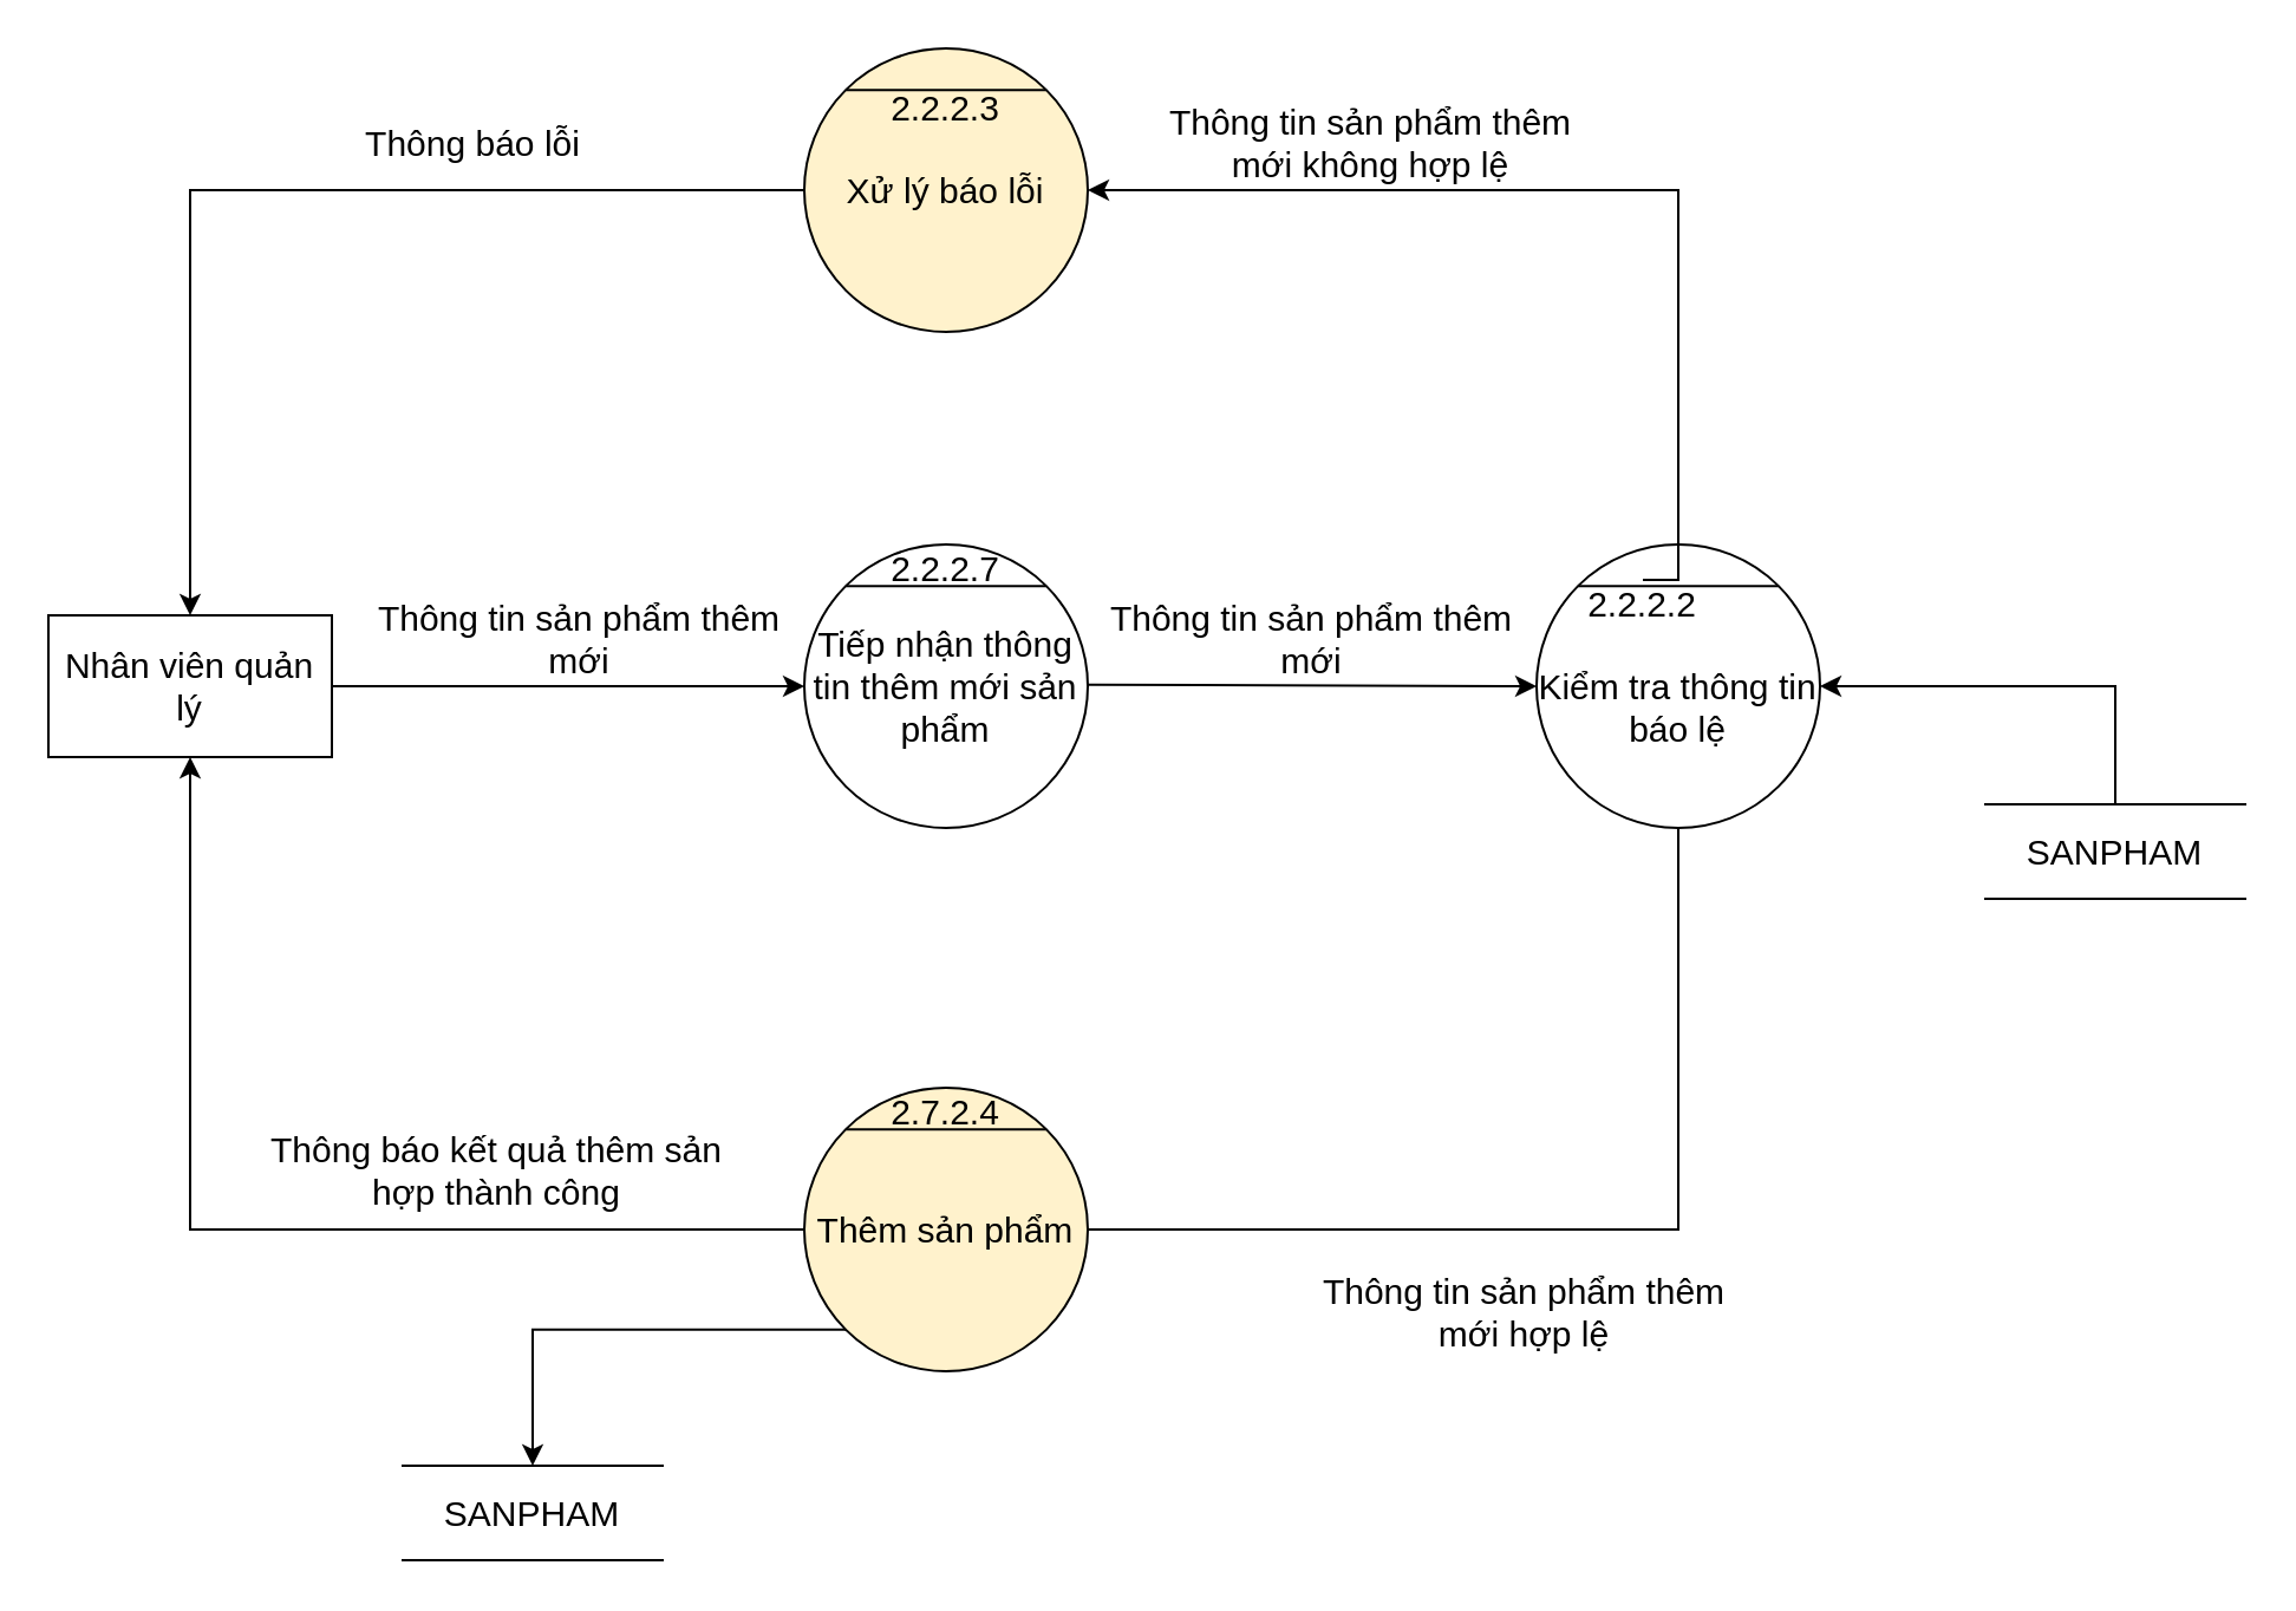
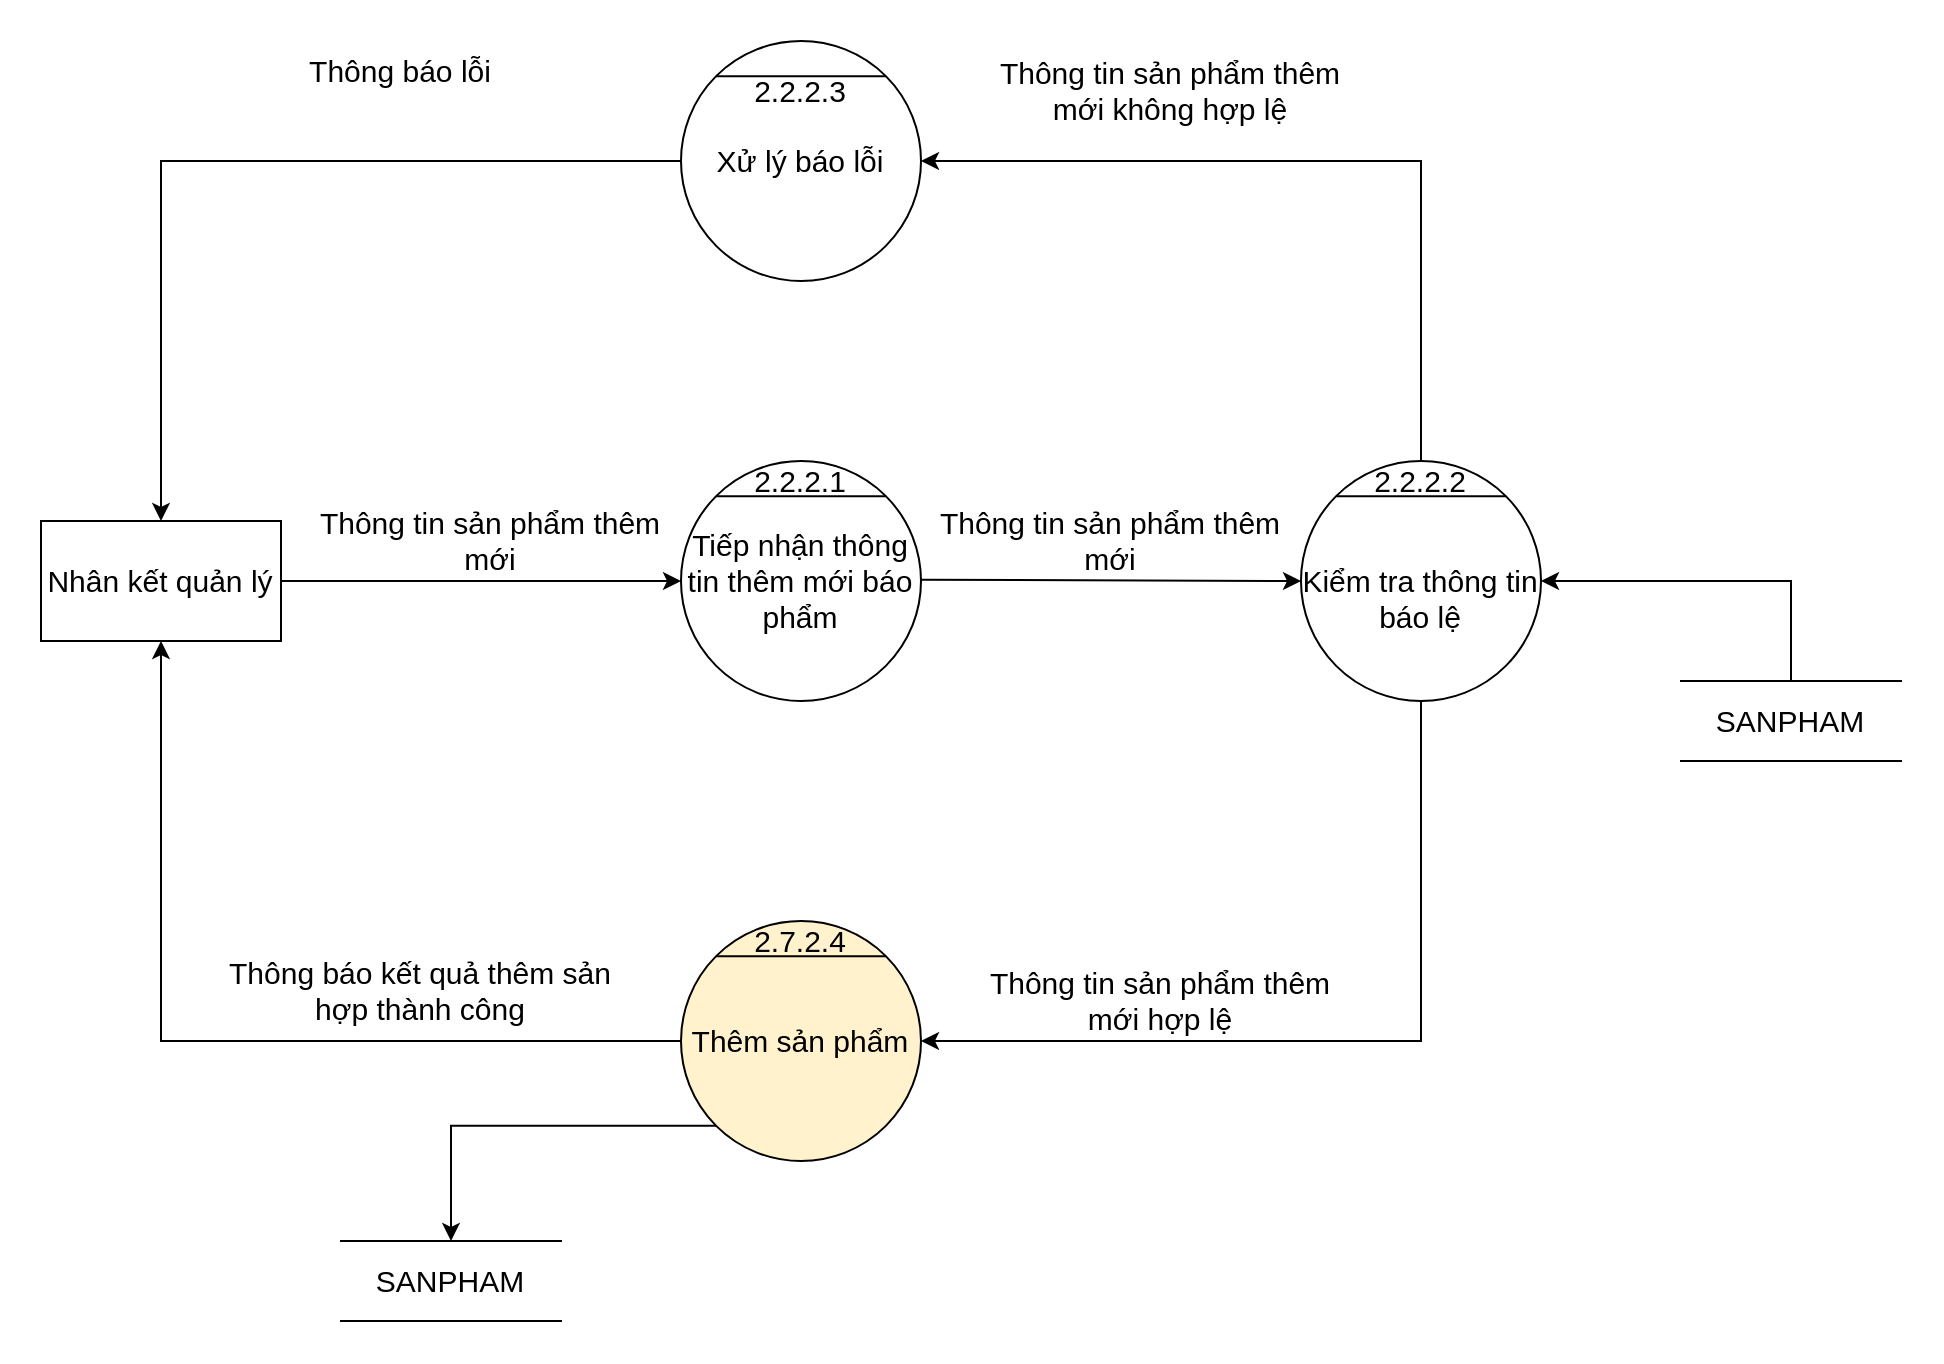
  <mxCell id="0" />
  <mxCell id="1" parent="0" />
- <mxCell id="2" value="Tiếp nhận thông tin thêm mới sản phẩm" style="ellipse;whiteSpace=wrap;html=1;aspect=fixed;fontSize=15;" parent="1" vertex="1"><mxGeometry x="340" y="230" width="120" height="120" as="geometry" /></mxCell>
+ <mxCell id="2" value="Tiếp nhận thông tin thêm mới báo phẩm" style="ellipse;whiteSpace=wrap;html=1;aspect=fixed;fontSize=15;" parent="1" vertex="1"><mxGeometry x="340" y="230" width="120" height="120" as="geometry" /></mxCell>
  <mxCell id="3" value="" style="endArrow=none;html=1;rounded=0;exitX=0;exitY=0;exitDx=0;exitDy=0;entryX=1;entryY=0;entryDx=0;entryDy=0;fontSize=15;" parent="1" source="2" target="2" edge="1"><mxGeometry width="50" height="50" relative="1" as="geometry"><mxPoint x="620" y="270" as="sourcePoint" /><mxPoint x="670" y="220" as="targetPoint" /></mxGeometry></mxCell>
- <mxCell id="4" value="2.2.2.7" style="text;html=1;strokeColor=none;fillColor=none;align=center;verticalAlign=middle;whiteSpace=wrap;rounded=0;fontSize=15;" parent="1" vertex="1"><mxGeometry x="380" y="230" width="40" height="20" as="geometry" /></mxCell>
- <mxCell id="5" value="Nhân viên quản lý" style="rounded=0;whiteSpace=wrap;html=1;fontSize=15;" parent="1" vertex="1"><mxGeometry x="20" y="260" width="120" height="60" as="geometry" /></mxCell>
+ <mxCell id="4" value="2.2.2.1" style="text;html=1;strokeColor=none;fillColor=none;align=center;verticalAlign=middle;whiteSpace=wrap;rounded=0;fontSize=15;" parent="1" vertex="1"><mxGeometry x="380" y="230" width="40" height="20" as="geometry" /></mxCell>
+ <mxCell id="5" value="Nhân kết quản lý" style="rounded=0;whiteSpace=wrap;html=1;fontSize=15;" parent="1" vertex="1"><mxGeometry x="20" y="260" width="120" height="60" as="geometry" /></mxCell>
  <mxCell id="6" value="" style="endArrow=classic;html=1;rounded=0;exitX=1;exitY=0.5;exitDx=0;exitDy=0;entryX=0;entryY=0.5;entryDx=0;entryDy=0;fontSize=15;" parent="1" source="5" target="2" edge="1"><mxGeometry width="50" height="50" relative="1" as="geometry"><mxPoint x="290" y="310" as="sourcePoint" /><mxPoint x="340" y="260" as="targetPoint" /></mxGeometry></mxCell>
  <mxCell id="7" value="" style="endArrow=classic;html=1;rounded=0;exitX=1;exitY=0.5;exitDx=0;exitDy=0;fontSize=15;entryX=0;entryY=0.5;entryDx=0;entryDy=0;" parent="1" target="8" edge="1"><mxGeometry width="50" height="50" relative="1" as="geometry"><mxPoint x="460" y="289.41" as="sourcePoint" /><mxPoint x="580" y="289" as="targetPoint" /></mxGeometry></mxCell>
  <mxCell id="8" value="&lt;br&gt;Kiểm tra thông tin báo lệ" style="ellipse;whiteSpace=wrap;html=1;aspect=fixed;fontSize=15;" parent="1" vertex="1"><mxGeometry x="650" y="230" width="120" height="120" as="geometry" /></mxCell>
  <mxCell id="9" value="" style="endArrow=none;html=1;rounded=0;exitX=0;exitY=0;exitDx=0;exitDy=0;entryX=1;entryY=0;entryDx=0;entryDy=0;fontSize=15;" parent="1" source="8" target="8" edge="1"><mxGeometry width="50" height="50" relative="1" as="geometry"><mxPoint x="870" y="270" as="sourcePoint" /><mxPoint x="920" y="220" as="targetPoint" /></mxGeometry></mxCell>
- <mxCell id="10" value="2.2.2.2" style="text;html=1;strokeColor=none;fillColor=none;align=center;verticalAlign=middle;whiteSpace=wrap;rounded=0;fontSize=15;" parent="1" vertex="1"><mxGeometry x="675" y="245" width="40" height="20" as="geometry" /></mxCell>
+ <mxCell id="10" value="2.2.2.2" style="text;html=1;strokeColor=none;fillColor=none;align=center;verticalAlign=middle;whiteSpace=wrap;rounded=0;fontSize=15;" parent="1" vertex="1"><mxGeometry x="690" y="230" width="40" height="20" as="geometry" /></mxCell>
  <mxCell id="11" value="Thêm sản phẩm" style="ellipse;whiteSpace=wrap;html=1;aspect=fixed;fontSize=15;fillColor=#fff2cc;" parent="1" vertex="1"><mxGeometry x="340" y="460" width="120" height="120" as="geometry" /></mxCell>
  <mxCell id="12" value="" style="endArrow=none;html=1;rounded=0;exitX=0;exitY=0;exitDx=0;exitDy=0;entryX=1;entryY=0;entryDx=0;entryDy=0;fontSize=15;" parent="1" source="11" target="11" edge="1"><mxGeometry width="50" height="50" relative="1" as="geometry"><mxPoint x="385" y="690" as="sourcePoint" /><mxPoint x="435" y="640" as="targetPoint" /></mxGeometry></mxCell>
  <mxCell id="13" value="2.7.2.4" style="text;html=1;strokeColor=none;fillColor=none;align=center;verticalAlign=middle;whiteSpace=wrap;rounded=0;fontSize=15;" parent="1" vertex="1"><mxGeometry x="380" y="460" width="40" height="20" as="geometry" /></mxCell>
  <mxCell id="14" value="Thông tin sản phẩm thêm mới" style="text;html=1;strokeColor=none;fillColor=none;align=center;verticalAlign=middle;whiteSpace=wrap;rounded=0;fontSize=15;" parent="1" vertex="1"><mxGeometry x="150" y="250" width="190" height="40" as="geometry" /></mxCell>
  <mxCell id="15" value="Thông tin sản phẩm thêm mới" style="text;html=1;strokeColor=none;fillColor=none;align=center;verticalAlign=middle;whiteSpace=wrap;rounded=0;fontSize=15;" parent="1" vertex="1"><mxGeometry x="460" y="250" width="190" height="40" as="geometry" /></mxCell>
- <mxCell id="16" value="" style="edgeStyle=segmentEdgeStyle;endArrow=none;html=1;rounded=0;fontSize=15;exitX=0.5;exitY=1;exitDx=0;exitDy=0;entryX=1;entryY=0.5;entryDx=0;entryDy=0;" parent="1" source="8" target="11" edge="1"><mxGeometry width="50" height="50" relative="1" as="geometry"><mxPoint x="430" y="500" as="sourcePoint" /><mxPoint x="480" y="450" as="targetPoint" /><Array as="points"><mxPoint x="710" y="520" /></Array></mxGeometry></mxCell>
- <mxCell id="17" value="Thông tin sản phẩm thêm mới hợp lệ" style="text;html=1;strokeColor=none;fillColor=none;align=center;verticalAlign=middle;whiteSpace=wrap;rounded=0;fontSize=15;" parent="1" vertex="1"><mxGeometry x="545" y="535" width="200" height="40" as="geometry" /></mxCell>
+ <mxCell id="16" value="" style="edgeStyle=segmentEdgeStyle;endArrow=classic;html=1;rounded=0;fontSize=15;exitX=0.5;exitY=1;exitDx=0;exitDy=0;entryX=1;entryY=0.5;entryDx=0;entryDy=0;" parent="1" source="8" target="11" edge="1"><mxGeometry width="50" height="50" relative="1" as="geometry"><mxPoint x="430" y="500" as="sourcePoint" /><mxPoint x="480" y="450" as="targetPoint" /><Array as="points"><mxPoint x="710" y="520" /></Array></mxGeometry></mxCell>
+ <mxCell id="17" value="Thông tin sản phẩm thêm mới hợp lệ" style="text;html=1;strokeColor=none;fillColor=none;align=center;verticalAlign=middle;whiteSpace=wrap;rounded=0;fontSize=15;" parent="1" vertex="1"><mxGeometry x="480" y="480" width="200" height="40" as="geometry" /></mxCell>
  <mxCell id="18" value="" style="edgeStyle=segmentEdgeStyle;endArrow=classic;html=1;rounded=0;fontSize=15;exitX=0;exitY=0.5;exitDx=0;exitDy=0;entryX=0.5;entryY=1;entryDx=0;entryDy=0;" parent="1" source="11" target="5" edge="1"><mxGeometry width="50" height="50" relative="1" as="geometry"><mxPoint x="430" y="600" as="sourcePoint" /><mxPoint x="480" y="550" as="targetPoint" /></mxGeometry></mxCell>
  <mxCell id="19" value="Thông báo kết quả thêm sản hợp thành công" style="text;html=1;strokeColor=none;fillColor=none;align=center;verticalAlign=middle;whiteSpace=wrap;rounded=0;fontSize=15;" parent="1" vertex="1"><mxGeometry x="110" y="470" width="200" height="50" as="geometry" /></mxCell>
- <mxCell id="20" value="Xử lý báo lỗi" style="ellipse;whiteSpace=wrap;html=1;aspect=fixed;fontSize=15;fillColor=#fff2cc;" parent="1" vertex="1"><mxGeometry x="340" y="20" width="120" height="120" as="geometry" /></mxCell>
+ <mxCell id="20" value="Xử lý báo lỗi" style="ellipse;whiteSpace=wrap;html=1;aspect=fixed;fontSize=15;" parent="1" vertex="1"><mxGeometry x="340" y="20" width="120" height="120" as="geometry" /></mxCell>
  <mxCell id="21" value="" style="endArrow=none;html=1;rounded=0;exitX=0;exitY=0;exitDx=0;exitDy=0;entryX=1;entryY=0;entryDx=0;entryDy=0;fontSize=15;" parent="1" source="20" target="20" edge="1"><mxGeometry width="50" height="50" relative="1" as="geometry"><mxPoint x="385" y="250" as="sourcePoint" /><mxPoint x="435" y="200" as="targetPoint" /></mxGeometry></mxCell>
  <mxCell id="22" value="2.2.2.3" style="text;html=1;strokeColor=none;fillColor=none;align=center;verticalAlign=middle;whiteSpace=wrap;rounded=0;fontSize=15;" parent="1" vertex="1"><mxGeometry x="380" y="35" width="40" height="20" as="geometry" /></mxCell>
  <mxCell id="23" value="" style="edgeStyle=segmentEdgeStyle;endArrow=classic;html=1;rounded=0;exitX=0.5;exitY=0;exitDx=0;exitDy=0;entryX=1;entryY=0.5;entryDx=0;entryDy=0;" parent="1" source="10" target="20" edge="1"><mxGeometry width="50" height="50" relative="1" as="geometry"><mxPoint x="540" y="310" as="sourcePoint" /><mxPoint x="590" y="260" as="targetPoint" /><Array as="points"><mxPoint x="710" y="80" /></Array></mxGeometry></mxCell>
- <mxCell id="24" value="Thông tin sản phẩm thêm mới không hợp lệ" style="text;html=1;strokeColor=none;fillColor=none;align=center;verticalAlign=middle;whiteSpace=wrap;rounded=0;fontSize=15;" parent="1" vertex="1"><mxGeometry x="480" y="40" width="200" height="40" as="geometry" /></mxCell>
+ <mxCell id="24" value="Thông tin sản phẩm thêm mới không hợp lệ" style="text;html=1;strokeColor=none;fillColor=none;align=center;verticalAlign=middle;whiteSpace=wrap;rounded=0;fontSize=15;" parent="1" vertex="1"><mxGeometry x="485" y="25" width="200" height="40" as="geometry" /></mxCell>
  <mxCell id="25" value="" style="edgeStyle=segmentEdgeStyle;endArrow=classic;html=1;rounded=0;exitX=0;exitY=0.5;exitDx=0;exitDy=0;entryX=0.5;entryY=0;entryDx=0;entryDy=0;" parent="1" source="20" target="5" edge="1"><mxGeometry width="50" height="50" relative="1" as="geometry"><mxPoint x="360" y="310" as="sourcePoint" /><mxPoint x="80" y="250" as="targetPoint" /></mxGeometry></mxCell>
- <mxCell id="26" value="Thông báo lỗi" style="text;html=1;strokeColor=none;fillColor=none;align=center;verticalAlign=middle;whiteSpace=wrap;rounded=0;fontSize=15;" parent="1" vertex="1"><mxGeometry x="100" y="40" width="200" height="40" as="geometry" /></mxCell>
+ <mxCell id="26" value="Thông báo lỗi" style="text;html=1;strokeColor=none;fillColor=none;align=center;verticalAlign=middle;whiteSpace=wrap;rounded=0;fontSize=15;" parent="1" vertex="1"><mxGeometry x="100" y="15" width="200" height="40" as="geometry" /></mxCell>
  <mxCell id="27" value="&lt;font style=&quot;font-size: 15px&quot;&gt;SANPHAM&lt;/font&gt;" style="shape=partialRectangle;whiteSpace=wrap;html=1;left=0;right=0;fillColor=none;" parent="1" vertex="1"><mxGeometry x="170" y="620" width="110" height="40" as="geometry" /></mxCell>
  <mxCell id="28" value="" style="edgeStyle=segmentEdgeStyle;endArrow=classic;html=1;rounded=0;fontSize=15;entryX=0.5;entryY=0;entryDx=0;entryDy=0;exitX=0;exitY=1;exitDx=0;exitDy=0;" parent="1" source="11" target="27" edge="1"><mxGeometry width="50" height="50" relative="1" as="geometry"><mxPoint x="360" y="510" as="sourcePoint" /><mxPoint x="410" y="460" as="targetPoint" /></mxGeometry></mxCell>
  <mxCell id="29" value="&lt;font style=&quot;font-size: 15px&quot;&gt;SANPHAM&lt;/font&gt;" style="shape=partialRectangle;whiteSpace=wrap;html=1;left=0;right=0;fillColor=none;" vertex="1" parent="1"><mxGeometry x="840" y="340" width="110" height="40" as="geometry" /></mxCell>
  <mxCell id="30" value="" style="edgeStyle=segmentEdgeStyle;endArrow=classic;html=1;rounded=0;exitX=0.5;exitY=0;exitDx=0;exitDy=0;entryX=1;entryY=0.5;entryDx=0;entryDy=0;" edge="1" parent="1" source="29" target="8"><mxGeometry width="50" height="50" relative="1" as="geometry"><mxPoint x="450" y="460" as="sourcePoint" /><mxPoint x="500" y="410" as="targetPoint" /><Array as="points"><mxPoint x="895" y="290" /></Array></mxGeometry></mxCell>
